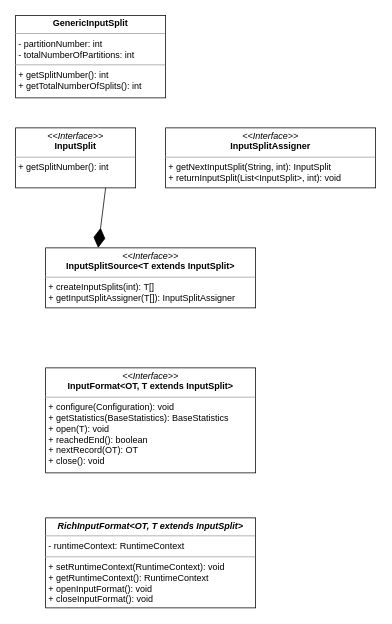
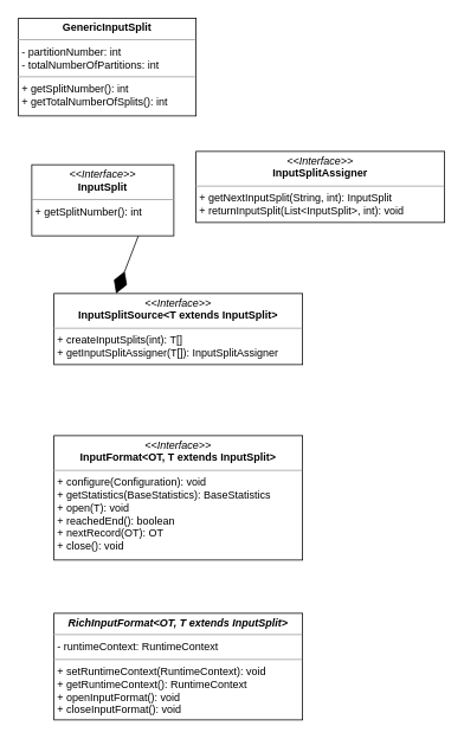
  <mxCell id="0" />
  <mxCell id="1" parent="0" />
- <mxCell id="2" value="&lt;p style=&quot;margin: 0px ; margin-top: 4px ; text-align: center&quot;&gt;&lt;i&gt;&amp;lt;&amp;lt;Interface&amp;gt;&amp;gt;&lt;/i&gt;&lt;br&gt;&lt;b&gt;InputSplit&lt;/b&gt;&lt;/p&gt;&lt;hr size=&quot;1&quot;&gt;&lt;p style=&quot;margin: 0px ; margin-left: 4px&quot;&gt;+ getSplitNumber(): int&lt;br&gt;&lt;/p&gt;" style="verticalAlign=top;align=left;overflow=fill;fontSize=12;fontFamily=Helvetica;html=1;" vertex="1" parent="1"><mxGeometry x="20" y="170" width="160" height="80" as="geometry" /></mxCell>
+ <mxCell id="2" value="&lt;p style=&quot;margin: 0px ; margin-top: 4px ; text-align: center&quot;&gt;&lt;i&gt;&amp;lt;&amp;lt;Interface&amp;gt;&amp;gt;&lt;/i&gt;&lt;br&gt;&lt;b&gt;InputSplit&lt;/b&gt;&lt;/p&gt;&lt;hr size=&quot;1&quot;&gt;&lt;p style=&quot;margin: 0px ; margin-left: 4px&quot;&gt;+ getSplitNumber(): int&lt;br&gt;&lt;/p&gt;" style="verticalAlign=top;align=left;overflow=fill;fontSize=12;fontFamily=Helvetica;html=1;" vertex="1" parent="1"><mxGeometry x="35" y="185" width="160" height="80" as="geometry" /></mxCell>
  <mxCell id="3" value="&lt;p style=&quot;margin: 0px ; margin-top: 4px ; text-align: center&quot;&gt;&lt;i&gt;&amp;lt;&amp;lt;Interface&amp;gt;&amp;gt;&lt;/i&gt;&lt;br&gt;&lt;b&gt;InputSplitAssigner&lt;/b&gt;&lt;/p&gt;&lt;hr size=&quot;1&quot;&gt;&lt;p style=&quot;margin: 0px ; margin-left: 4px&quot;&gt;+ getNextInputSplit(String, int): InputSplit&lt;/p&gt;&lt;p style=&quot;margin: 0px ; margin-left: 4px&quot;&gt;+ returnInputSplit(List&amp;lt;InputSplit&amp;gt;, int): void&lt;/p&gt;" style="verticalAlign=top;align=left;overflow=fill;fontSize=12;fontFamily=Helvetica;html=1;" vertex="1" parent="1"><mxGeometry x="220" y="170" width="280" height="80" as="geometry" /></mxCell>
  <mxCell id="4" value="&lt;p style=&quot;margin: 0px ; margin-top: 4px ; text-align: center&quot;&gt;&lt;i&gt;&amp;lt;&amp;lt;Interface&amp;gt;&amp;gt;&lt;/i&gt;&lt;br&gt;&lt;b&gt;InputSplitSource&amp;lt;T extends InputSplit&amp;gt;&lt;/b&gt;&lt;br&gt;&lt;/p&gt;&lt;hr size=&quot;1&quot;&gt;&lt;p style=&quot;margin: 0px ; margin-left: 4px&quot;&gt;+ createInputSplits(int): T[]&lt;/p&gt;&lt;p style=&quot;margin: 0px ; margin-left: 4px&quot;&gt;+ getInputSplitAssigner(T[]): InputSplitAssigner&lt;/p&gt;" style="verticalAlign=top;align=left;overflow=fill;fontSize=12;fontFamily=Helvetica;html=1;" vertex="1" parent="1"><mxGeometry x="60" y="330" width="280" height="80" as="geometry" /></mxCell>
  <mxCell id="5" value="&lt;p style=&quot;margin: 0px ; margin-top: 4px ; text-align: center&quot;&gt;&lt;i&gt;&amp;lt;&amp;lt;Interface&amp;gt;&amp;gt;&lt;/i&gt;&lt;br&gt;&lt;b&gt;InputFormat&amp;lt;OT, T extends InputSplit&amp;gt;&lt;/b&gt;&lt;/p&gt;&lt;hr size=&quot;1&quot;&gt;&lt;p style=&quot;margin: 0px ; margin-left: 4px&quot;&gt;+ configure(Configuration): void&lt;/p&gt;&lt;p style=&quot;margin: 0px ; margin-left: 4px&quot;&gt;+ getStatistics(BaseStatistics): BaseStatistics&lt;/p&gt;&lt;p style=&quot;margin: 0px ; margin-left: 4px&quot;&gt;+ open(T): void&lt;/p&gt;&lt;p style=&quot;margin: 0px ; margin-left: 4px&quot;&gt;+ reachedEnd(): boolean&lt;/p&gt;&lt;p style=&quot;margin: 0px ; margin-left: 4px&quot;&gt;+ nextRecord(OT): OT&lt;/p&gt;&lt;p style=&quot;margin: 0px ; margin-left: 4px&quot;&gt;+ close(): void&lt;/p&gt;" style="verticalAlign=top;align=left;overflow=fill;fontSize=12;fontFamily=Helvetica;html=1;" vertex="1" parent="1"><mxGeometry x="60" y="490" width="280" height="140" as="geometry" /></mxCell>
  <mxCell id="6" value="&lt;p style=&quot;margin: 0px ; margin-top: 4px ; text-align: center&quot;&gt;&lt;b&gt;GenericInputSplit&lt;/b&gt;&lt;br&gt;&lt;/p&gt;&lt;hr size=&quot;1&quot;&gt;&lt;p style=&quot;margin: 0px ; margin-left: 4px&quot;&gt;- partitionNumber: int&lt;/p&gt;&lt;p style=&quot;margin: 0px ; margin-left: 4px&quot;&gt;- totalNumberOfPartitions: int&lt;/p&gt;&lt;hr size=&quot;1&quot;&gt;&lt;p style=&quot;margin: 0px ; margin-left: 4px&quot;&gt;+ getSplitNumber(): int&lt;/p&gt;&lt;p style=&quot;margin: 0px ; margin-left: 4px&quot;&gt;+ getTotalNumberOfSplits(): int&lt;/p&gt;" style="verticalAlign=top;align=left;overflow=fill;fontSize=12;fontFamily=Helvetica;html=1;" vertex="1" parent="1"><mxGeometry x="20" y="20" width="200" height="110" as="geometry" /></mxCell>
  <mxCell id="7" value="&lt;p style=&quot;margin: 0px ; margin-top: 4px ; text-align: center&quot;&gt;&lt;b&gt;&lt;i&gt;RichInputFormat&amp;lt;OT, T extends InputSplit&amp;gt;&lt;/i&gt;&lt;/b&gt;&lt;br&gt;&lt;/p&gt;&lt;hr size=&quot;1&quot;&gt;&lt;p style=&quot;margin: 0px ; margin-left: 4px&quot;&gt;- runtimeContext: RuntimeContext&lt;/p&gt;&lt;hr size=&quot;1&quot;&gt;&lt;p style=&quot;margin: 0px ; margin-left: 4px&quot;&gt;+ setRuntimeContext(RuntimeContext): void&lt;/p&gt;&lt;p style=&quot;margin: 0px ; margin-left: 4px&quot;&gt;+ getRuntimeContext(): RuntimeContext&lt;/p&gt;&lt;p style=&quot;margin: 0px ; margin-left: 4px&quot;&gt;+ openInputFormat(): void&lt;/p&gt;&lt;p style=&quot;margin: 0px ; margin-left: 4px&quot;&gt;+ closeInputFormat(): void&lt;/p&gt;" style="verticalAlign=top;align=left;overflow=fill;fontSize=12;fontFamily=Helvetica;html=1;" vertex="1" parent="1"><mxGeometry x="60" y="690" width="280" height="120" as="geometry" /></mxCell>
  <mxCell id="8" value="" style="endArrow=diamondThin;endFill=1;endSize=24;html=1;rounded=0;exitX=0.75;exitY=1;exitDx=0;exitDy=0;entryX=0.25;entryY=0;entryDx=0;entryDy=0;" edge="1" parent="1" source="2" target="4"><mxGeometry width="160" relative="1" as="geometry"><mxPoint x="-110" y="390" as="sourcePoint" /><mxPoint x="50" y="390" as="targetPoint" /></mxGeometry></mxCell>
